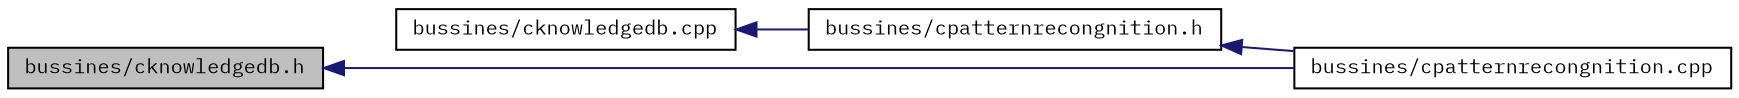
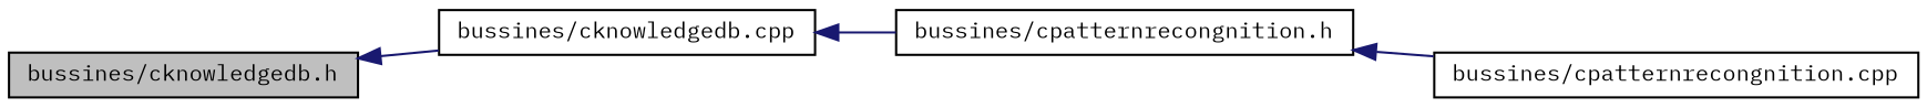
  digraph {
    fontname="IBM Plex Mono"
    rankdir=LR
    node [color=black fillcolor=white fontname="IBM Plex Mono" fontsize=10 shape=record style=filled]
    edge [color=midnightblue dir=back fontname="IBM Plex Mono" fontsize=10 labelfontname=Helvetica labelfontsize=10 style=solid]
    n1 [fillcolor=grey75 fontcolor=black height=0.2 label="bussines/cknowledgedb.h" width=0.4]
    n2 [height=0.2 label="bussines/cknowledgedb.cpp" width=0.4]
    n3 [height=0.2 label="bussines/cpatternrecongnition.h" width=0.4]
    n4 [height=0.2 label="bussines/cpatternrecongnition.cpp" width=0.4]
-   n1 -> n4
+   n1 -> n2
    n2 -> n3
    n3 -> n4
  }
